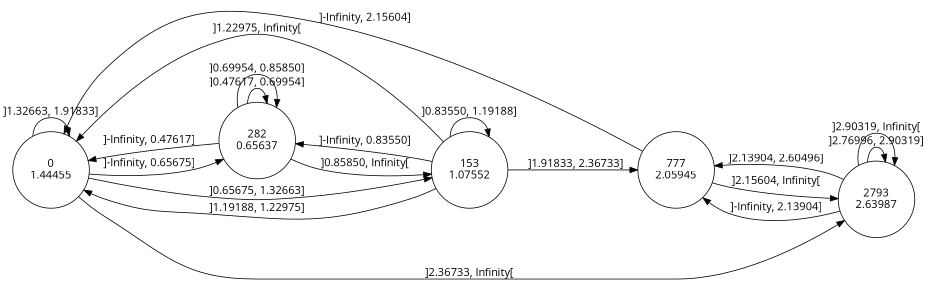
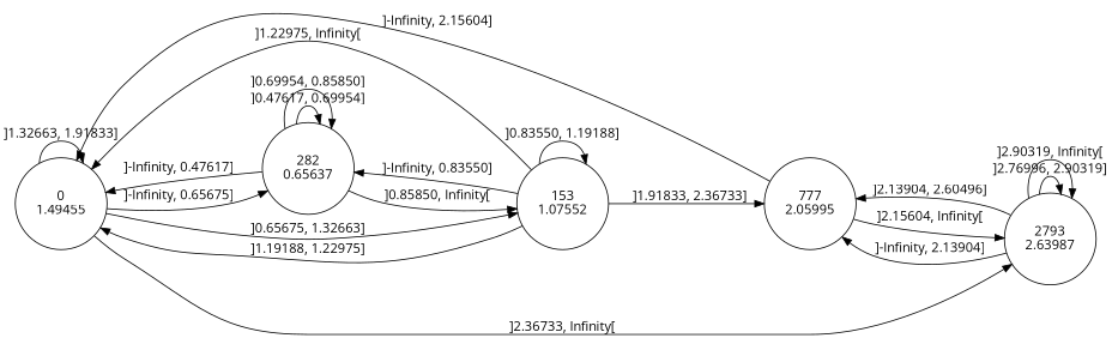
  digraph {
    fontname="Open Sans"
    rankdir=LR
    node [fontname="Open Sans" shape=circle]
    edge [fontname="Open Sans"]
-   n1 [label="0\n1.44455"]
+   n1 [label="0\n1.49455"]
    n2 [label="282\n0.65637"]
    n3 [label="153\n1.07552"]
    n4 [label="2793\n2.63987"]
-   n5 [label="777\n2.05945"]
+   n5 [label="777\n2.05995"]
    n1 -> n1 [label="]1.32663, 1.91833]"]
    n1 -> n2 [label="]-Infinity, 0.65675]"]
    n1 -> n3 [label="]0.65675, 1.32663]"]
    n1 -> n4 [label="]2.36733, Infinity["]
    n2 -> n1 [label="]-Infinity, 0.47617]"]
    n2 -> n2 [label="]0.47617, 0.69954]"]
    n2 -> n2 [label="]0.69954, 0.85850]"]
    n2 -> n3 [label="]0.85850, Infinity["]
    n3 -> n1 [label="]1.19188, 1.22975]"]
    n3 -> n1 [label="]1.22975, Infinity["]
    n3 -> n2 [label="]-Infinity, 0.83550]"]
    n3 -> n3 [label="]0.83550, 1.19188]"]
    n3 -> n5 [label="]1.91833, 2.36733]"]
    n4 -> n4 [label="]2.76996, 2.90319]"]
    n4 -> n4 [label="]2.90319, Infinity["]
    n4 -> n5 [label="]-Infinity, 2.13904]"]
    n4 -> n5 [label="]2.13904, 2.60496]"]
    n5 -> n1 [label="]-Infinity, 2.15604]"]
    n5 -> n4 [label="]2.15604, Infinity["]
  }
